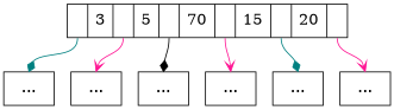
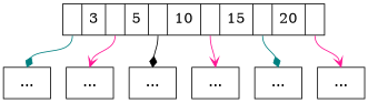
  digraph {
    node [fontsize=16 shape=record]
    edge [headport=n color=deeppink arrowhead=diamond]
-   n1 [label="<c>|3|<d>|5|<e>|70|<y>|15|<z>|20|<w>"]
+   n1 [label="<c>|3|<d>|5|<e>|10|<y>|15|<z>|20|<w>"]
    n2 [label="..."]
    n3 [label="..."]
    n4 [label="..."]
    n5 [label="..."]
    n6 [label="..."]
    n7 [label="..."]
    n1 -> n2 [tailport=c color=teal]
    n1 -> n3 [tailport=d arrowhead=vee]
    n1 -> n4 [tailport=e color=black]
    n1 -> n5 [tailport=y arrowhead=vee]
    n1 -> n6 [tailport=z color=teal]
    n1 -> n7 [tailport=w arrowhead=vee]
  }
